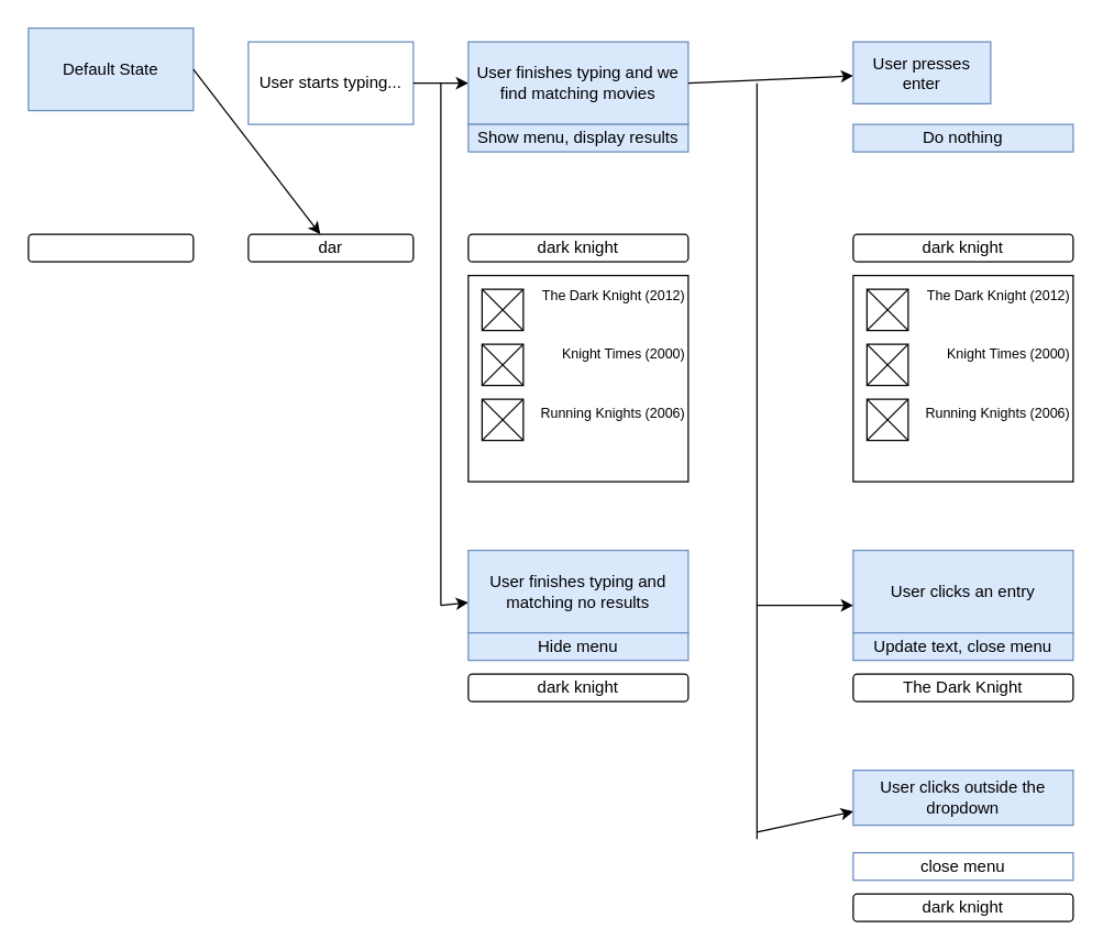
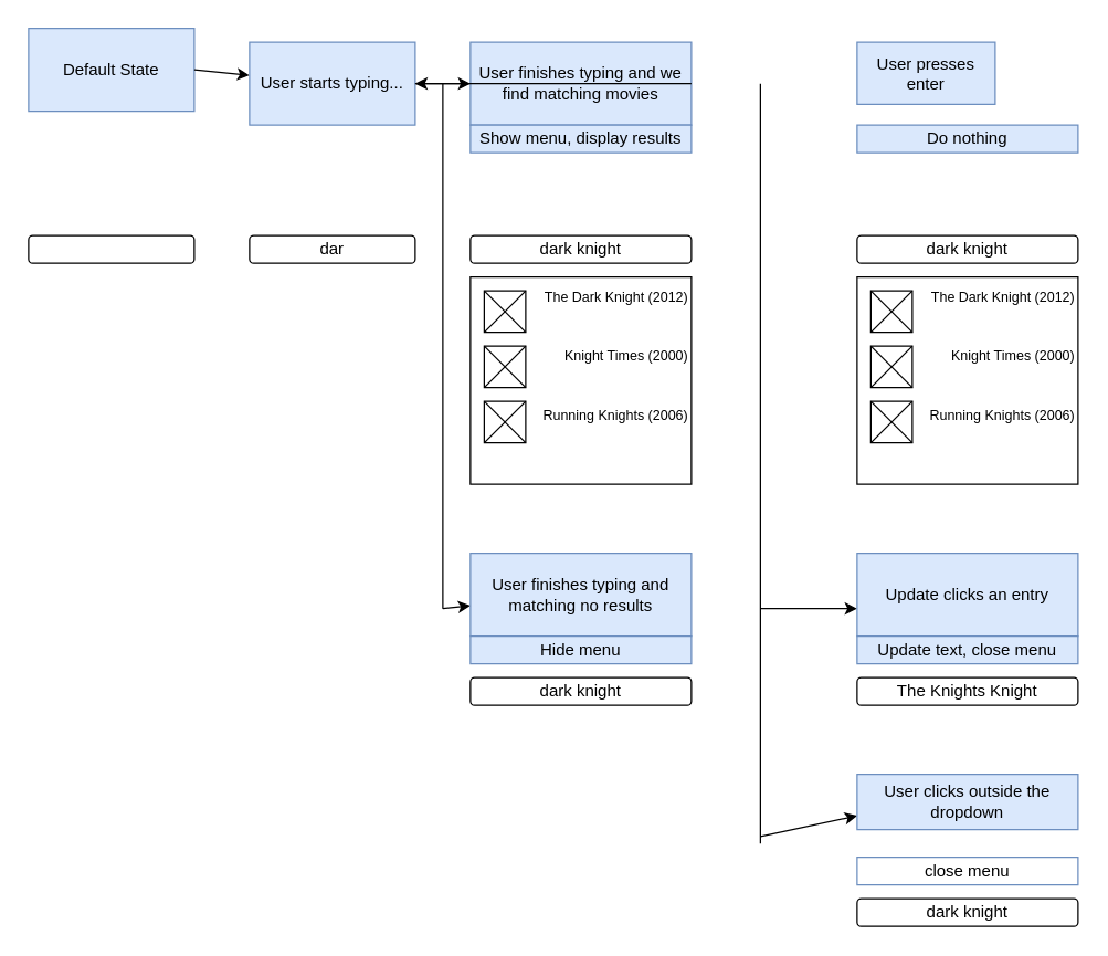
  <mxCell id="0" />
  <mxCell id="1" parent="0" />
  <mxCell id="2" value="Default State" style="rounded=0;whiteSpace=wrap;html=1;labelBackgroundColor=none;fillColor=#dae8fc;strokeColor=#6c8ebf;" vertex="1" parent="1"><mxGeometry x="20" y="20" width="120" height="60" as="geometry" /></mxCell>
- <mxCell id="3" value="" style="endArrow=classic;html=1;rounded=0;exitX=1;exitY=0.5;exitDx=0;exitDy=0;" edge="1" parent="1" source="2" target="9"><mxGeometry width="50" height="50" relative="1" as="geometry"><mxPoint x="130" y="70" as="sourcePoint" /><mxPoint x="180" y="70" as="targetPoint" /></mxGeometry></mxCell>
- <mxCell id="4" value="User starts typing..." style="rounded=0;whiteSpace=wrap;html=1;labelBackgroundColor=none;fillColor=#ffffff;strokeColor=#6c8ebf;" vertex="1" parent="1"><mxGeometry x="180" y="30" width="120" height="60" as="geometry" /></mxCell>
+ <mxCell id="3" value="" style="endArrow=classic;html=1;rounded=0;exitX=1;exitY=0.5;exitDx=0;exitDy=0;" edge="1" parent="1" source="2" target="4"><mxGeometry width="50" height="50" relative="1" as="geometry"><mxPoint x="130" y="70" as="sourcePoint" /><mxPoint x="180" y="70" as="targetPoint" /></mxGeometry></mxCell>
+ <mxCell id="4" value="User starts typing..." style="rounded=0;whiteSpace=wrap;html=1;labelBackgroundColor=none;fillColor=#dae8fc;strokeColor=#6c8ebf;" vertex="1" parent="1"><mxGeometry x="180" y="30" width="120" height="60" as="geometry" /></mxCell>
  <mxCell id="5" value="" style="endArrow=classic;html=1;rounded=0;" edge="1" parent="1" target="6"><mxGeometry width="50" height="50" relative="1" as="geometry"><mxPoint x="300" y="60" as="sourcePoint" /><mxPoint x="340" y="60" as="targetPoint" /></mxGeometry></mxCell>
  <mxCell id="6" value="User finishes typing and we find matching movies" style="rounded=0;whiteSpace=wrap;html=1;labelBackgroundColor=none;fillColor=#dae8fc;strokeColor=#6c8ebf;" vertex="1" parent="1"><mxGeometry x="340" y="30" width="160" height="60" as="geometry" /></mxCell>
  <mxCell id="7" value="Show menu, display results" style="rounded=0;whiteSpace=wrap;html=1;labelBackgroundColor=none;fillColor=#dae8fc;strokeColor=#6c8ebf;" vertex="1" parent="1"><mxGeometry x="340" y="90" width="160" height="20" as="geometry" /></mxCell>
  <mxCell id="8" value="" style="rounded=1;whiteSpace=wrap;html=1;labelBackgroundColor=none;fillColor=default;" vertex="1" parent="1"><mxGeometry x="20" y="170" width="120" height="20" as="geometry" /></mxCell>
  <mxCell id="9" value="dar" style="rounded=1;whiteSpace=wrap;html=1;labelBackgroundColor=none;fillColor=default;" vertex="1" parent="1"><mxGeometry x="180" y="170" width="120" height="20" as="geometry" /></mxCell>
  <mxCell id="10" value="dark knight" style="rounded=1;whiteSpace=wrap;html=1;labelBackgroundColor=none;fillColor=default;" vertex="1" parent="1"><mxGeometry x="340" y="170" width="160" height="20" as="geometry" /></mxCell>
  <mxCell id="11" value="&lt;div&gt;&lt;span style=&quot;font-size: 10px&quot;&gt;The Dark Knight (2012)&lt;/span&gt;&lt;br&gt;&lt;/div&gt;&lt;div&gt;&lt;span style=&quot;font-size: 10px&quot;&gt;&lt;br&gt;&lt;/span&gt;&lt;/div&gt;&lt;div&gt;&lt;span style=&quot;font-size: 10px&quot;&gt;&lt;br&gt;&lt;/span&gt;&lt;/div&gt;&lt;div&gt;&lt;span style=&quot;font-size: 10px&quot;&gt;Knight Times (2000)&lt;/span&gt;&lt;/div&gt;&lt;div&gt;&lt;span style=&quot;font-size: 10px&quot;&gt;&lt;br&gt;&lt;/span&gt;&lt;/div&gt;&lt;div&gt;&lt;br&gt;&lt;/div&gt;&lt;div&gt;&lt;font style=&quot;font-size: 10px&quot;&gt;Running Knights (2006)&lt;/font&gt;&lt;/div&gt;" style="rounded=0;whiteSpace=wrap;html=1;labelBackgroundColor=none;fillColor=default;verticalAlign=top;align=right;" vertex="1" parent="1"><mxGeometry x="340" y="200" width="160" height="150" as="geometry" /></mxCell>
  <mxCell id="12" value="" style="whiteSpace=wrap;html=1;aspect=fixed;labelBackgroundColor=none;fillColor=default;" vertex="1" parent="1"><mxGeometry x="350" y="210" width="30" height="30" as="geometry" /></mxCell>
  <mxCell id="13" value="" style="endArrow=none;html=1;rounded=0;entryX=1;entryY=0;entryDx=0;entryDy=0;" edge="1" parent="1" target="12"><mxGeometry width="50" height="50" relative="1" as="geometry"><mxPoint x="350" y="240" as="sourcePoint" /><mxPoint x="400" y="190" as="targetPoint" /></mxGeometry></mxCell>
  <mxCell id="14" value="" style="endArrow=none;html=1;rounded=0;entryX=1;entryY=1;entryDx=0;entryDy=0;exitX=0;exitY=0;exitDx=0;exitDy=0;" edge="1" parent="1" source="12" target="12"><mxGeometry width="50" height="50" relative="1" as="geometry"><mxPoint x="360" y="250" as="sourcePoint" /><mxPoint x="390" y="220" as="targetPoint" /></mxGeometry></mxCell>
  <mxCell id="15" value="" style="whiteSpace=wrap;html=1;aspect=fixed;labelBackgroundColor=none;fillColor=default;" vertex="1" parent="1"><mxGeometry x="350" y="250" width="30" height="30" as="geometry" /></mxCell>
  <mxCell id="16" value="" style="endArrow=none;html=1;rounded=0;entryX=1;entryY=0;entryDx=0;entryDy=0;" edge="1" parent="1" target="15"><mxGeometry width="50" height="50" relative="1" as="geometry"><mxPoint x="350" y="280" as="sourcePoint" /><mxPoint x="400" y="230" as="targetPoint" /></mxGeometry></mxCell>
  <mxCell id="17" value="" style="endArrow=none;html=1;rounded=0;entryX=1;entryY=1;entryDx=0;entryDy=0;exitX=0;exitY=0;exitDx=0;exitDy=0;" edge="1" parent="1" source="15" target="15"><mxGeometry width="50" height="50" relative="1" as="geometry"><mxPoint x="360" y="290" as="sourcePoint" /><mxPoint x="390" y="260" as="targetPoint" /></mxGeometry></mxCell>
  <mxCell id="18" value="" style="whiteSpace=wrap;html=1;aspect=fixed;labelBackgroundColor=none;fillColor=default;" vertex="1" parent="1"><mxGeometry x="350" y="290" width="30" height="30" as="geometry" /></mxCell>
  <mxCell id="19" value="" style="endArrow=none;html=1;rounded=0;entryX=1;entryY=0;entryDx=0;entryDy=0;" edge="1" parent="1" target="18"><mxGeometry width="50" height="50" relative="1" as="geometry"><mxPoint x="350" y="320" as="sourcePoint" /><mxPoint x="400" y="270" as="targetPoint" /></mxGeometry></mxCell>
  <mxCell id="20" value="" style="endArrow=none;html=1;rounded=0;entryX=1;entryY=1;entryDx=0;entryDy=0;exitX=0;exitY=0;exitDx=0;exitDy=0;" edge="1" parent="1" source="18" target="18"><mxGeometry width="50" height="50" relative="1" as="geometry"><mxPoint x="360" y="330" as="sourcePoint" /><mxPoint x="390" y="300" as="targetPoint" /></mxGeometry></mxCell>
  <mxCell id="21" value="" style="endArrow=none;html=1;rounded=0;fontSize=10;" edge="1" parent="1"><mxGeometry width="50" height="50" relative="1" as="geometry"><mxPoint x="320" y="60" as="sourcePoint" /><mxPoint x="320" y="440" as="targetPoint" /></mxGeometry></mxCell>
  <mxCell id="22" value="" style="endArrow=classic;html=1;rounded=0;fontSize=10;" edge="1" parent="1" target="24"><mxGeometry width="50" height="50" relative="1" as="geometry"><mxPoint x="320" y="440" as="sourcePoint" /><mxPoint x="350" y="440" as="targetPoint" /></mxGeometry></mxCell>
  <mxCell id="23" value="dark knight" style="rounded=1;whiteSpace=wrap;html=1;labelBackgroundColor=none;fillColor=default;" vertex="1" parent="1"><mxGeometry x="340" y="490" width="160" height="20" as="geometry" /></mxCell>
  <mxCell id="24" value="User finishes typing and matching no results" style="rounded=0;whiteSpace=wrap;html=1;labelBackgroundColor=none;fillColor=#dae8fc;strokeColor=#6c8ebf;" vertex="1" parent="1"><mxGeometry x="340" y="400" width="160" height="60" as="geometry" /></mxCell>
  <mxCell id="25" value="Hide menu" style="rounded=0;whiteSpace=wrap;html=1;labelBackgroundColor=none;fillColor=#dae8fc;strokeColor=#6c8ebf;" vertex="1" parent="1"><mxGeometry x="340" y="460" width="160" height="20" as="geometry" /></mxCell>
- <mxCell id="26" value="" style="endArrow=classic;html=1;rounded=0;exitX=1;exitY=0.5;exitDx=0;exitDy=0;" edge="1" parent="1" target="27" source="6"><mxGeometry width="50" height="50" relative="1" as="geometry"><mxPoint x="630" y="60" as="sourcePoint" /><mxPoint x="670" y="60" as="targetPoint" /></mxGeometry></mxCell>
+ <mxCell id="26" value="" style="endArrow=classic;html=1;rounded=0;exitX=1;exitY=0.5;exitDx=0;exitDy=0;" edge="1" parent="1" target="4" source="6"><mxGeometry width="50" height="50" relative="1" as="geometry"><mxPoint x="630" y="60" as="sourcePoint" /><mxPoint x="670" y="60" as="targetPoint" /></mxGeometry></mxCell>
  <mxCell id="27" value="User presses enter" style="rounded=0;whiteSpace=wrap;html=1;labelBackgroundColor=none;fillColor=#dae8fc;strokeColor=#6c8ebf;" vertex="1" parent="1"><mxGeometry x="620" y="30" width="100" height="45" as="geometry" /></mxCell>
  <mxCell id="28" value="Do nothing" style="rounded=0;whiteSpace=wrap;html=1;labelBackgroundColor=none;fillColor=#dae8fc;strokeColor=#6c8ebf;" vertex="1" parent="1"><mxGeometry x="620" y="90" width="160" height="20" as="geometry" /></mxCell>
  <mxCell id="29" value="dark knight" style="rounded=1;whiteSpace=wrap;html=1;labelBackgroundColor=none;fillColor=default;" vertex="1" parent="1"><mxGeometry x="620" y="170" width="160" height="20" as="geometry" /></mxCell>
  <mxCell id="30" value="&lt;div&gt;&lt;span style=&quot;font-size: 10px&quot;&gt;The Dark Knight (2012)&lt;/span&gt;&lt;br&gt;&lt;/div&gt;&lt;div&gt;&lt;span style=&quot;font-size: 10px&quot;&gt;&lt;br&gt;&lt;/span&gt;&lt;/div&gt;&lt;div&gt;&lt;span style=&quot;font-size: 10px&quot;&gt;&lt;br&gt;&lt;/span&gt;&lt;/div&gt;&lt;div&gt;&lt;span style=&quot;font-size: 10px&quot;&gt;Knight Times (2000)&lt;/span&gt;&lt;/div&gt;&lt;div&gt;&lt;span style=&quot;font-size: 10px&quot;&gt;&lt;br&gt;&lt;/span&gt;&lt;/div&gt;&lt;div&gt;&lt;br&gt;&lt;/div&gt;&lt;div&gt;&lt;font style=&quot;font-size: 10px&quot;&gt;Running Knights (2006)&lt;/font&gt;&lt;/div&gt;" style="rounded=0;whiteSpace=wrap;html=1;labelBackgroundColor=none;fillColor=default;verticalAlign=top;align=right;" vertex="1" parent="1"><mxGeometry x="620" y="200" width="160" height="150" as="geometry" /></mxCell>
  <mxCell id="31" value="" style="whiteSpace=wrap;html=1;aspect=fixed;labelBackgroundColor=none;fillColor=default;" vertex="1" parent="1"><mxGeometry x="630" y="210" width="30" height="30" as="geometry" /></mxCell>
  <mxCell id="32" value="" style="endArrow=none;html=1;rounded=0;entryX=1;entryY=0;entryDx=0;entryDy=0;" edge="1" parent="1" target="31"><mxGeometry width="50" height="50" relative="1" as="geometry"><mxPoint x="630" y="240" as="sourcePoint" /><mxPoint x="680" y="190" as="targetPoint" /></mxGeometry></mxCell>
  <mxCell id="33" value="" style="endArrow=none;html=1;rounded=0;entryX=1;entryY=1;entryDx=0;entryDy=0;exitX=0;exitY=0;exitDx=0;exitDy=0;" edge="1" parent="1" source="31" target="31"><mxGeometry width="50" height="50" relative="1" as="geometry"><mxPoint x="640" y="250" as="sourcePoint" /><mxPoint x="670" y="220" as="targetPoint" /></mxGeometry></mxCell>
  <mxCell id="34" value="" style="whiteSpace=wrap;html=1;aspect=fixed;labelBackgroundColor=none;fillColor=default;" vertex="1" parent="1"><mxGeometry x="630" y="250" width="30" height="30" as="geometry" /></mxCell>
  <mxCell id="35" value="" style="endArrow=none;html=1;rounded=0;entryX=1;entryY=0;entryDx=0;entryDy=0;" edge="1" parent="1" target="34"><mxGeometry width="50" height="50" relative="1" as="geometry"><mxPoint x="630" y="280" as="sourcePoint" /><mxPoint x="680" y="230" as="targetPoint" /></mxGeometry></mxCell>
  <mxCell id="36" value="" style="endArrow=none;html=1;rounded=0;entryX=1;entryY=1;entryDx=0;entryDy=0;exitX=0;exitY=0;exitDx=0;exitDy=0;" edge="1" parent="1" source="34" target="34"><mxGeometry width="50" height="50" relative="1" as="geometry"><mxPoint x="640" y="290" as="sourcePoint" /><mxPoint x="670" y="260" as="targetPoint" /></mxGeometry></mxCell>
  <mxCell id="37" value="" style="whiteSpace=wrap;html=1;aspect=fixed;labelBackgroundColor=none;fillColor=default;" vertex="1" parent="1"><mxGeometry x="630" y="290" width="30" height="30" as="geometry" /></mxCell>
  <mxCell id="38" value="" style="endArrow=none;html=1;rounded=0;entryX=1;entryY=0;entryDx=0;entryDy=0;" edge="1" parent="1" target="37"><mxGeometry width="50" height="50" relative="1" as="geometry"><mxPoint x="630" y="320" as="sourcePoint" /><mxPoint x="680" y="270" as="targetPoint" /></mxGeometry></mxCell>
  <mxCell id="39" value="" style="endArrow=none;html=1;rounded=0;entryX=1;entryY=1;entryDx=0;entryDy=0;exitX=0;exitY=0;exitDx=0;exitDy=0;" edge="1" parent="1" source="37" target="37"><mxGeometry width="50" height="50" relative="1" as="geometry"><mxPoint x="640" y="330" as="sourcePoint" /><mxPoint x="670" y="300" as="targetPoint" /></mxGeometry></mxCell>
  <mxCell id="40" value="" style="endArrow=none;html=1;rounded=0;fontSize=10;" edge="1" parent="1"><mxGeometry width="50" height="50" relative="1" as="geometry"><mxPoint x="550" y="60" as="sourcePoint" /><mxPoint x="550" y="610" as="targetPoint" /></mxGeometry></mxCell>
  <mxCell id="41" value="" style="endArrow=classic;html=1;rounded=0;fontSize=10;" edge="1" parent="1"><mxGeometry width="50" height="50" relative="1" as="geometry"><mxPoint x="550" y="440" as="sourcePoint" /><mxPoint x="620" y="440" as="targetPoint" /></mxGeometry></mxCell>
- <mxCell id="42" value="The Dark Knight" style="rounded=1;whiteSpace=wrap;html=1;labelBackgroundColor=none;fillColor=default;" vertex="1" parent="1"><mxGeometry x="620" y="490" width="160" height="20" as="geometry" /></mxCell>
- <mxCell id="43" value="User clicks an entry" style="rounded=0;whiteSpace=wrap;html=1;labelBackgroundColor=none;fillColor=#dae8fc;strokeColor=#6c8ebf;" vertex="1" parent="1"><mxGeometry x="620" y="400" width="160" height="60" as="geometry" /></mxCell>
+ <mxCell id="42" value="The Knights Knight" style="rounded=1;whiteSpace=wrap;html=1;labelBackgroundColor=none;fillColor=default;" vertex="1" parent="1"><mxGeometry x="620" y="490" width="160" height="20" as="geometry" /></mxCell>
+ <mxCell id="43" value="Update clicks an entry" style="rounded=0;whiteSpace=wrap;html=1;labelBackgroundColor=none;fillColor=#dae8fc;strokeColor=#6c8ebf;" vertex="1" parent="1"><mxGeometry x="620" y="400" width="160" height="60" as="geometry" /></mxCell>
  <mxCell id="44" value="Update text, close menu" style="rounded=0;whiteSpace=wrap;html=1;labelBackgroundColor=none;fillColor=#dae8fc;strokeColor=#6c8ebf;" vertex="1" parent="1"><mxGeometry x="620" y="460" width="160" height="20" as="geometry" /></mxCell>
  <mxCell id="45" value="" style="endArrow=classic;html=1;rounded=0;fontSize=10;entryX=0;entryY=0.75;entryDx=0;entryDy=0;" edge="1" parent="1" target="46"><mxGeometry width="50" height="50" relative="1" as="geometry"><mxPoint x="550" y="605" as="sourcePoint" /><mxPoint x="630" y="600" as="targetPoint" /></mxGeometry></mxCell>
  <mxCell id="46" value="User clicks outside the dropdown" style="rounded=0;whiteSpace=wrap;html=1;labelBackgroundColor=none;fillColor=#dae8fc;strokeColor=#6c8ebf;" vertex="1" parent="1"><mxGeometry x="620" y="560" width="160" height="40" as="geometry" /></mxCell>
  <mxCell id="47" value="close menu" style="rounded=0;whiteSpace=wrap;html=1;labelBackgroundColor=none;fillColor=#ffffff;strokeColor=#6c8ebf;" vertex="1" parent="1"><mxGeometry x="620" y="620" width="160" height="20" as="geometry" /></mxCell>
  <mxCell id="48" value="dark knight" style="rounded=1;whiteSpace=wrap;html=1;labelBackgroundColor=none;fillColor=default;" vertex="1" parent="1"><mxGeometry x="620" y="650" width="160" height="20" as="geometry" /></mxCell>
